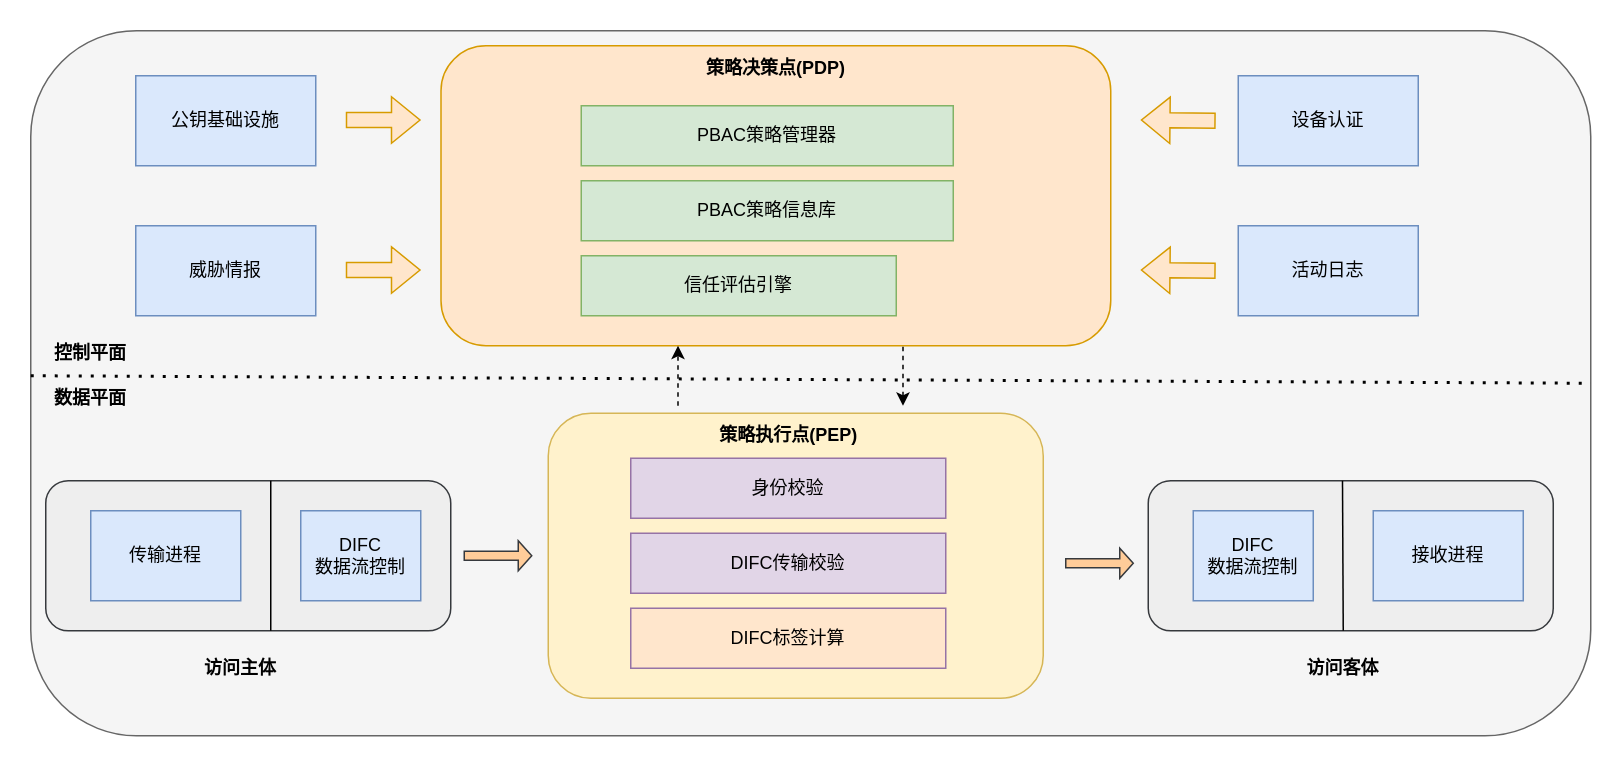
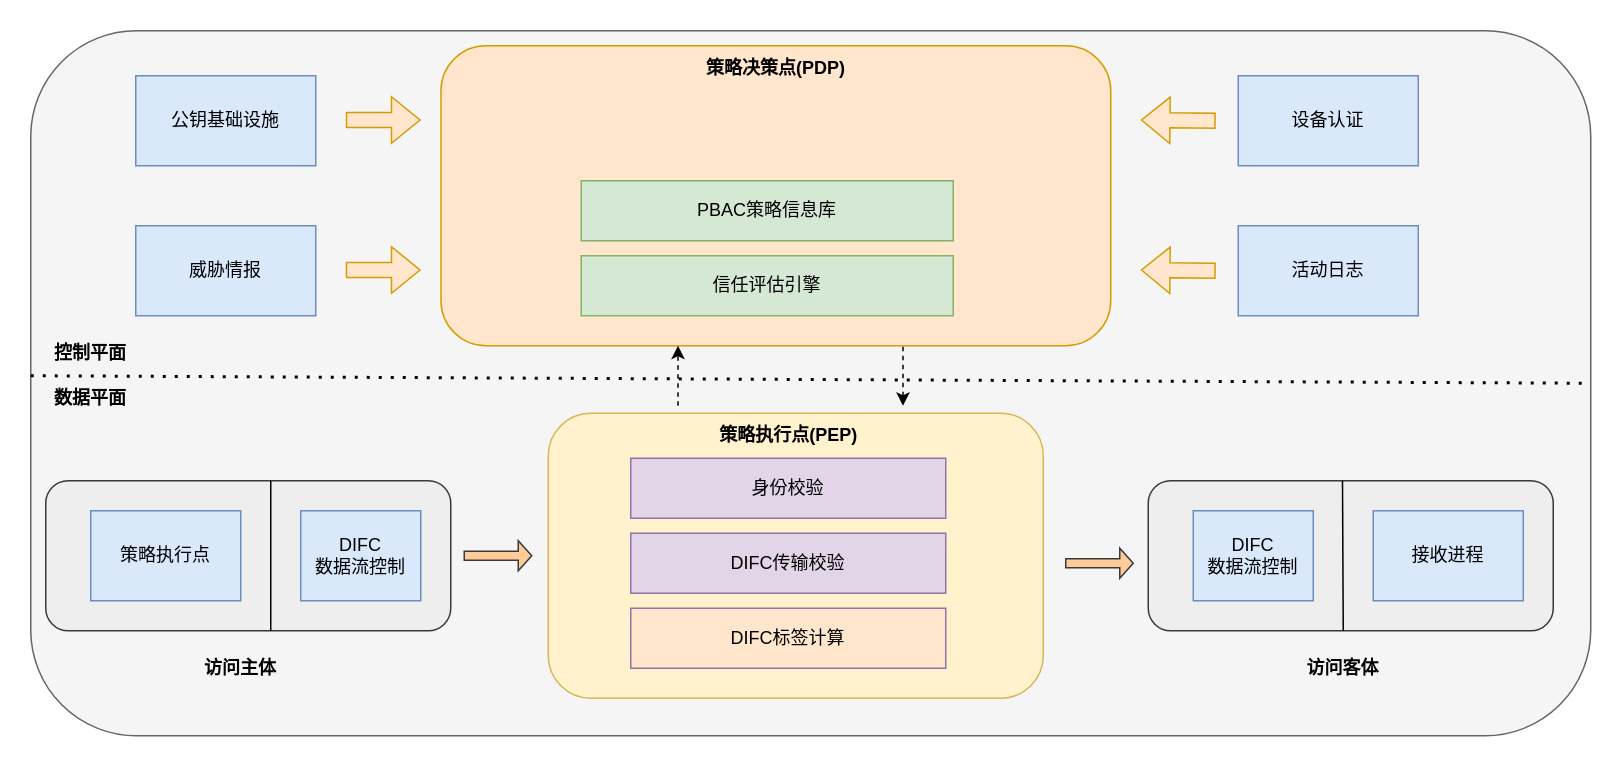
  <mxCell id="0" />
  <mxCell id="1" parent="0" />
  <mxCell id="2" value="" style="rounded=1;whiteSpace=wrap;html=1;fillColor=#f5f5f5;fontColor=#333333;strokeColor=#666666;" vertex="1" parent="1"><mxGeometry x="20" y="20" width="1040" height="470" as="geometry" /></mxCell>
  <mxCell id="3" value="" style="endArrow=none;dashed=1;html=1;dashPattern=1 3;strokeWidth=2;rounded=0;entryX=1;entryY=0.5;entryDx=0;entryDy=0;" edge="1" parent="1" target="2"><mxGeometry width="50" height="50" relative="1" as="geometry"><mxPoint x="20" y="250" as="sourcePoint" /><mxPoint x="70" y="200" as="targetPoint" /></mxGeometry></mxCell>
  <mxCell id="4" value="" style="rounded=1;whiteSpace=wrap;html=1;fillColor=#fff2cc;strokeColor=#d6b656;" vertex="1" parent="1"><mxGeometry x="365" y="275" width="330" height="190" as="geometry" /></mxCell>
  <mxCell id="5" value="&lt;b&gt;策略执行点(PEP)&lt;/b&gt;" style="text;html=1;strokeColor=none;fillColor=none;align=center;verticalAlign=middle;whiteSpace=wrap;rounded=0;" vertex="1" parent="1"><mxGeometry x="467.5" y="275" width="115" height="30" as="geometry" /></mxCell>
  <mxCell id="6" value="DIFC传输校验" style="rounded=0;whiteSpace=wrap;html=1;fillColor=#e1d5e7;strokeColor=#9673a6;" vertex="1" parent="1"><mxGeometry x="420" y="355" width="210" height="40" as="geometry" /></mxCell>
  <mxCell id="7" value="DIFC标签计算" style="rounded=0;whiteSpace=wrap;html=1;fillColor=#ffe6cc;strokeColor=#9673a6;" vertex="1" parent="1"><mxGeometry x="420" y="405" width="210" height="40" as="geometry" /></mxCell>
  <mxCell id="8" value="" style="rounded=1;whiteSpace=wrap;html=1;fillColor=#eeeeee;strokeColor=#36393d;" vertex="1" parent="1"><mxGeometry x="30" y="320" width="270" height="100" as="geometry" /></mxCell>
- <mxCell id="9" value="传输进程" style="rounded=0;whiteSpace=wrap;html=1;fillColor=#dae8fc;strokeColor=#6c8ebf;" vertex="1" parent="1"><mxGeometry x="60" y="340" width="100" height="60" as="geometry" /></mxCell>
+ <mxCell id="9" value="策略执行点" style="rounded=0;whiteSpace=wrap;html=1;fillColor=#dae8fc;strokeColor=#6c8ebf;" vertex="1" parent="1"><mxGeometry x="60" y="340" width="100" height="60" as="geometry" /></mxCell>
  <mxCell id="10" value="DIFC&lt;br&gt;数据流控制" style="rounded=0;whiteSpace=wrap;html=1;fillColor=#dae8fc;strokeColor=#6c8ebf;" vertex="1" parent="1"><mxGeometry x="200" y="340" width="80" height="60" as="geometry" /></mxCell>
  <mxCell id="11" value="" style="rounded=1;whiteSpace=wrap;html=1;fillColor=#eeeeee;strokeColor=#36393d;" vertex="1" parent="1"><mxGeometry x="765" y="320" width="270" height="100" as="geometry" /></mxCell>
  <mxCell id="12" value="接收进程" style="rounded=0;whiteSpace=wrap;html=1;fillColor=#dae8fc;strokeColor=#6c8ebf;" vertex="1" parent="1"><mxGeometry x="915" y="340" width="100" height="60" as="geometry" /></mxCell>
  <mxCell id="13" value="DIFC&lt;br&gt;数据流控制" style="rounded=0;whiteSpace=wrap;html=1;fillColor=#dae8fc;strokeColor=#6c8ebf;" vertex="1" parent="1"><mxGeometry x="795" y="340" width="80" height="60" as="geometry" /></mxCell>
  <mxCell id="14" value="" style="rounded=1;whiteSpace=wrap;html=1;fillColor=#ffe6cc;strokeColor=#d79b00;" vertex="1" parent="1"><mxGeometry x="293.5" y="30" width="446.5" height="200" as="geometry" /></mxCell>
- <mxCell id="15" value="PBAC策略管理器" style="rounded=0;whiteSpace=wrap;html=1;fillColor=#d5e8d4;strokeColor=#82b366;" vertex="1" parent="1"><mxGeometry x="387" y="70" width="248" height="40" as="geometry" /></mxCell>
  <mxCell id="16" value="PBAC策略信息库" style="rounded=0;whiteSpace=wrap;html=1;fillColor=#d5e8d4;strokeColor=#82b366;" vertex="1" parent="1"><mxGeometry x="387" y="120" width="248" height="40" as="geometry" /></mxCell>
- <mxCell id="17" value="信任评估引擎" style="rounded=0;whiteSpace=wrap;html=1;fillColor=#d5e8d4;strokeColor=#82b366;" vertex="1" parent="1"><mxGeometry x="387" y="170" width="210" height="40" as="geometry" /></mxCell>
+ <mxCell id="17" value="信任评估引擎" style="rounded=0;whiteSpace=wrap;html=1;fillColor=#d5e8d4;strokeColor=#82b366;" vertex="1" parent="1"><mxGeometry x="387" y="170" width="248" height="40" as="geometry" /></mxCell>
  <mxCell id="18" value="&lt;b&gt;策略决策点(PDP)&lt;/b&gt;" style="text;html=1;strokeColor=none;fillColor=none;align=center;verticalAlign=middle;whiteSpace=wrap;rounded=0;" vertex="1" parent="1"><mxGeometry x="462.75" y="30" width="108" height="30" as="geometry" /></mxCell>
  <mxCell id="19" value="公钥基础设施" style="rounded=0;whiteSpace=wrap;html=1;fillColor=#dae8fc;strokeColor=#6c8ebf;" vertex="1" parent="1"><mxGeometry x="90" y="50" width="120" height="60" as="geometry" /></mxCell>
  <mxCell id="20" value="威胁情报" style="rounded=0;whiteSpace=wrap;html=1;fillColor=#dae8fc;strokeColor=#6c8ebf;" vertex="1" parent="1"><mxGeometry x="90" y="150" width="120" height="60" as="geometry" /></mxCell>
  <mxCell id="21" value="设备认证" style="rounded=0;whiteSpace=wrap;html=1;fillColor=#dae8fc;strokeColor=#6c8ebf;" vertex="1" parent="1"><mxGeometry x="825" y="50" width="120" height="60" as="geometry" /></mxCell>
  <mxCell id="22" value="活动日志" style="rounded=0;whiteSpace=wrap;html=1;fillColor=#dae8fc;strokeColor=#6c8ebf;" vertex="1" parent="1"><mxGeometry x="825" y="150" width="120" height="60" as="geometry" /></mxCell>
  <mxCell id="23" value="" style="shape=flexArrow;endArrow=classic;html=1;rounded=0;fillColor=#ffe6cc;strokeColor=#d79b00;" edge="1" parent="1"><mxGeometry width="50" height="50" relative="1" as="geometry"><mxPoint x="230" y="79.5" as="sourcePoint" /><mxPoint x="280" y="79.5" as="targetPoint" /></mxGeometry></mxCell>
  <mxCell id="24" value="" style="shape=flexArrow;endArrow=classic;html=1;rounded=0;fillColor=#ffe6cc;strokeColor=#d79b00;" edge="1" parent="1"><mxGeometry width="50" height="50" relative="1" as="geometry"><mxPoint x="230" y="179.5" as="sourcePoint" /><mxPoint x="280" y="179.5" as="targetPoint" /></mxGeometry></mxCell>
  <mxCell id="25" value="" style="shape=flexArrow;endArrow=classic;html=1;rounded=0;fillColor=#ffe6cc;strokeColor=#d79b00;" edge="1" parent="1"><mxGeometry width="50" height="50" relative="1" as="geometry"><mxPoint x="810" y="80" as="sourcePoint" /><mxPoint x="760" y="79.5" as="targetPoint" /></mxGeometry></mxCell>
  <mxCell id="26" value="" style="shape=flexArrow;endArrow=classic;html=1;rounded=0;fillColor=#ffe6cc;strokeColor=#d79b00;" edge="1" parent="1"><mxGeometry width="50" height="50" relative="1" as="geometry"><mxPoint x="810" y="180" as="sourcePoint" /><mxPoint x="760" y="179.5" as="targetPoint" /></mxGeometry></mxCell>
  <mxCell id="27" value="&lt;b&gt;访问主体&lt;/b&gt;" style="text;html=1;strokeColor=none;fillColor=none;align=center;verticalAlign=middle;whiteSpace=wrap;rounded=0;" vertex="1" parent="1"><mxGeometry x="130" y="430" width="60" height="30" as="geometry" /></mxCell>
  <mxCell id="28" value="&lt;b&gt;访问客体&lt;/b&gt;" style="text;html=1;strokeColor=none;fillColor=none;align=center;verticalAlign=middle;whiteSpace=wrap;rounded=0;" vertex="1" parent="1"><mxGeometry x="865" y="430" width="60" height="30" as="geometry" /></mxCell>
  <mxCell id="29" value="" style="endArrow=classic;html=1;rounded=0;dashed=1;" edge="1" parent="1"><mxGeometry width="50" height="50" relative="1" as="geometry"><mxPoint x="451.5" y="270" as="sourcePoint" /><mxPoint x="451.5" y="230" as="targetPoint" /></mxGeometry></mxCell>
  <mxCell id="30" value="" style="endArrow=none;html=1;rounded=0;endFill=0;startArrow=classic;startFill=1;dashed=1;" edge="1" parent="1"><mxGeometry width="50" height="50" relative="1" as="geometry"><mxPoint x="601.5" y="270" as="sourcePoint" /><mxPoint x="601.5" y="230" as="targetPoint" /></mxGeometry></mxCell>
  <mxCell id="31" value="" style="endArrow=none;html=1;rounded=0;" edge="1" parent="1"><mxGeometry width="50" height="50" relative="1" as="geometry"><mxPoint x="180" y="420" as="sourcePoint" /><mxPoint x="180" y="320" as="targetPoint" /></mxGeometry></mxCell>
  <mxCell id="32" value="" style="endArrow=none;html=1;rounded=0;" edge="1" parent="1"><mxGeometry width="50" height="50" relative="1" as="geometry"><mxPoint x="895" y="420" as="sourcePoint" /><mxPoint x="894.5" y="320" as="targetPoint" /></mxGeometry></mxCell>
  <mxCell id="33" value="身份校验" style="rounded=0;whiteSpace=wrap;html=1;fillColor=#e1d5e7;strokeColor=#9673a6;" vertex="1" parent="1"><mxGeometry x="420" y="305" width="210" height="40" as="geometry" /></mxCell>
  <mxCell id="34" value="&lt;b&gt;数据平面&lt;/b&gt;" style="text;html=1;strokeColor=none;fillColor=none;align=center;verticalAlign=middle;whiteSpace=wrap;rounded=0;" vertex="1" parent="1"><mxGeometry x="30" y="250" width="60" height="30" as="geometry" /></mxCell>
  <mxCell id="35" value="&lt;b&gt;控制平面&lt;/b&gt;" style="text;html=1;strokeColor=none;fillColor=none;align=center;verticalAlign=middle;whiteSpace=wrap;rounded=0;" vertex="1" parent="1"><mxGeometry x="30" y="220" width="60" height="30" as="geometry" /></mxCell>
  <mxCell id="36" value="" style="shape=singleArrow;whiteSpace=wrap;html=1;fillColor=#ffcc99;strokeColor=#36393d;" vertex="1" parent="1"><mxGeometry x="309" y="360" width="45" height="20" as="geometry" /></mxCell>
  <mxCell id="37" value="" style="shape=singleArrow;whiteSpace=wrap;html=1;fillColor=#ffcc99;strokeColor=#36393d;" vertex="1" parent="1"><mxGeometry x="710" y="365" width="45" height="20" as="geometry" /></mxCell>
